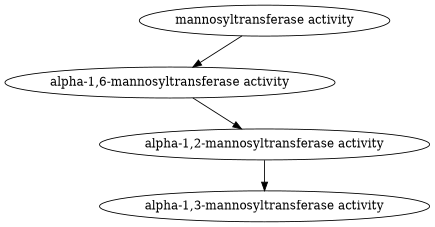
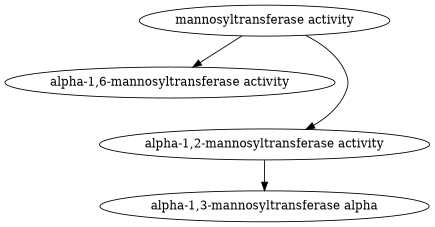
  digraph {
    n1 [label="mannosyltransferase activity"]
    n2 [label="alpha-1,6-mannosyltransferase activity"]
    n3 [label="alpha-1,2-mannosyltransferase activity"]
-   n4 [label="alpha-1,3-mannosyltransferase activity"]
+   n4 [label="alpha-1,3-mannosyltransferase alpha"]
    n1 -> n2
-   n2 -> n3
+   n1 -> n3
    n3 -> n4
  }
